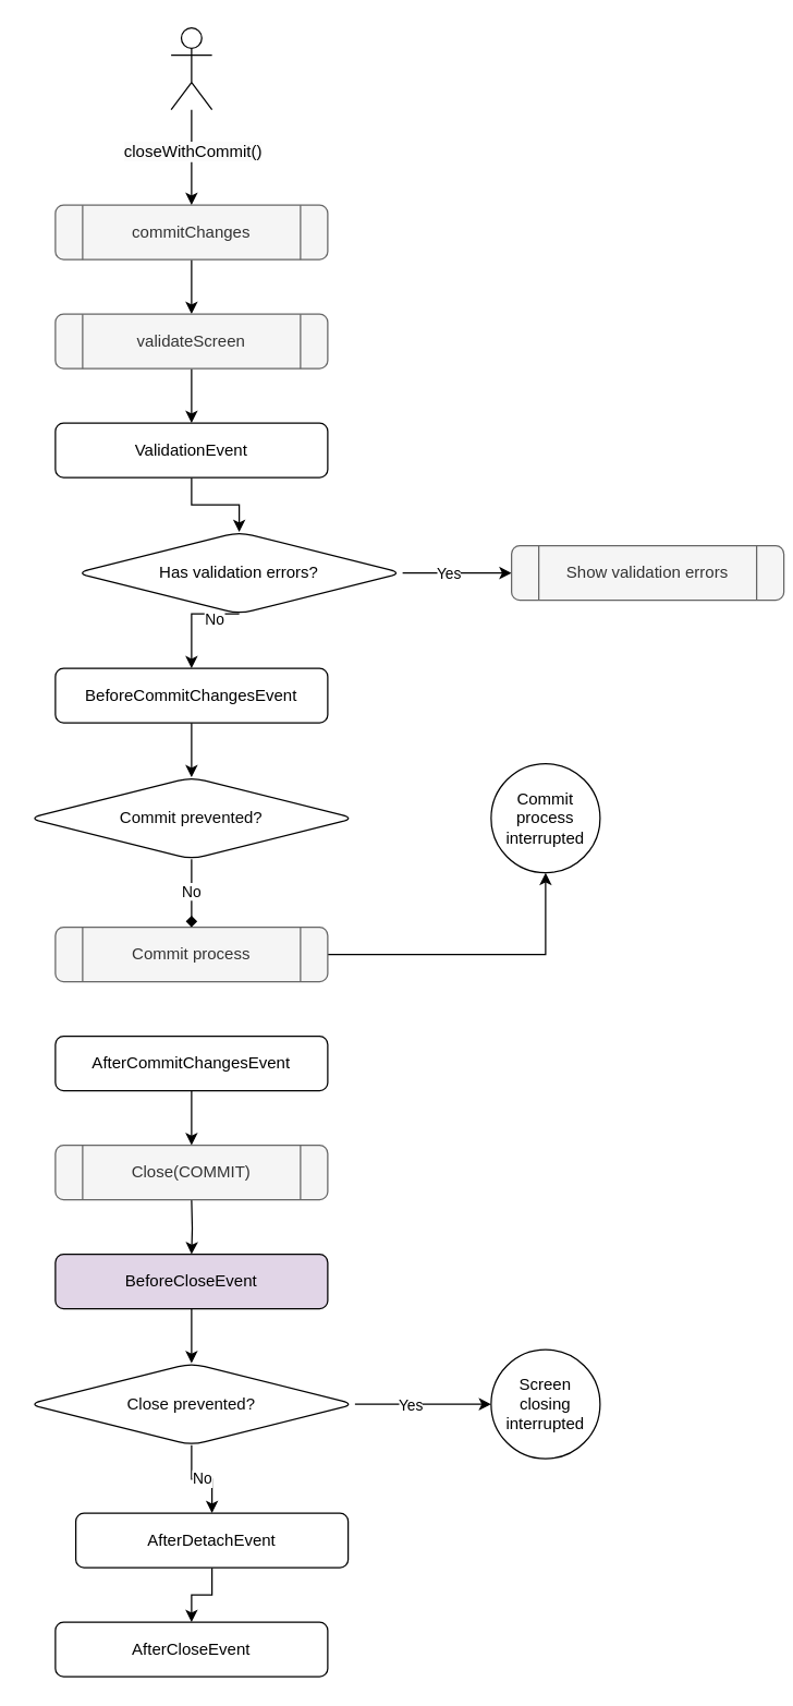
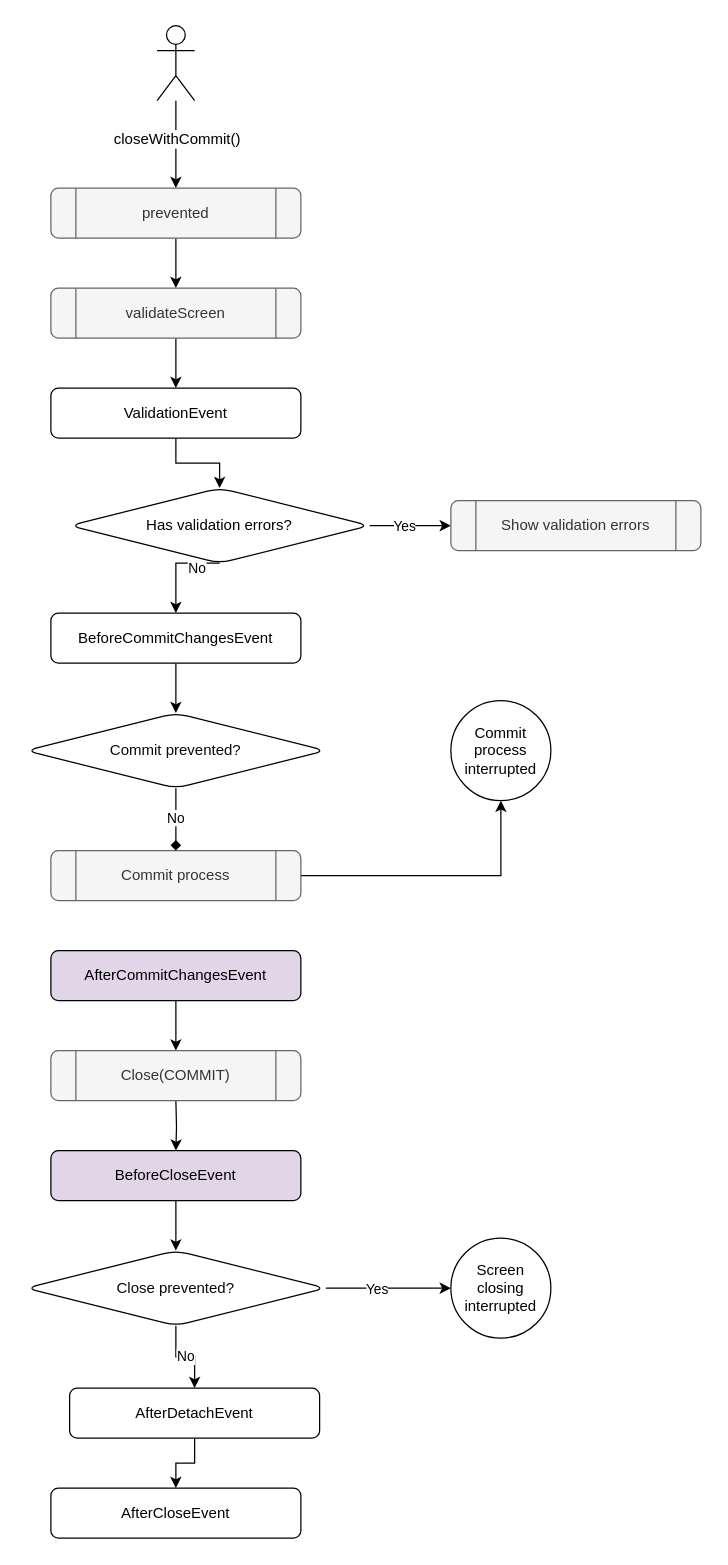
  <mxCell id="0" />
  <mxCell id="1" parent="0" />
  <mxCell id="2" style="edgeStyle=orthogonalEdgeStyle;rounded=0;orthogonalLoop=1;jettySize=auto;html=1;entryX=0.5;entryY=0;entryDx=0;entryDy=0;" parent="1" source="3" target="36" edge="1"><mxGeometry relative="1" as="geometry" /></mxCell>
  <mxCell id="3" value="BeforeCloseEvent" style="whiteSpace=wrap;html=1;rounded=1;fillColor=#e1d5e7;" parent="1" vertex="1"><mxGeometry x="40" y="920" width="200" height="40" as="geometry" /></mxCell>
  <mxCell id="4" style="edgeStyle=orthogonalEdgeStyle;rounded=0;orthogonalLoop=1;jettySize=auto;html=1;entryX=0.5;entryY=0;entryDx=0;entryDy=0;" edge="1" parent="1" source="5" target="38"><mxGeometry relative="1" as="geometry" /></mxCell>
  <mxCell id="5" value="AfterDetachEvent" style="whiteSpace=wrap;html=1;rounded=1;" parent="1" vertex="1"><mxGeometry x="55" y="1110" width="200" height="40" as="geometry" /></mxCell>
  <mxCell id="6" value="" style="edgeStyle=orthogonalEdgeStyle;rounded=0;orthogonalLoop=1;jettySize=auto;html=1;" parent="1" source="7" target="19" edge="1"><mxGeometry relative="1" as="geometry" /></mxCell>
- <mxCell id="7" value="commitChanges" style="shape=process;whiteSpace=wrap;html=1;backgroundOutline=1;rounded=1;fillColor=#f5f5f5;fontColor=#333333;strokeColor=#666666;" parent="1" vertex="1"><mxGeometry x="40" y="150" width="200" height="40" as="geometry" /></mxCell>
+ <mxCell id="7" value="prevented" style="shape=process;whiteSpace=wrap;html=1;backgroundOutline=1;rounded=1;fillColor=#f5f5f5;fontColor=#333333;strokeColor=#666666;" parent="1" vertex="1"><mxGeometry x="40" y="150" width="200" height="40" as="geometry" /></mxCell>
  <mxCell id="8" value="" style="edgeStyle=orthogonalEdgeStyle;rounded=0;orthogonalLoop=1;jettySize=auto;html=1;exitX=0.5;exitY=1;exitDx=0;exitDy=0;entryX=0.5;entryY=0;entryDx=0;entryDy=0;" parent="1" source="12" target="21" edge="1"><mxGeometry relative="1" as="geometry"><Array as="points"><mxPoint x="140" y="480" /><mxPoint x="140" y="480" /></Array><mxPoint x="-100" y="390" as="targetPoint" /></mxGeometry></mxCell>
  <mxCell id="9" value="No" style="edgeLabel;html=1;align=center;verticalAlign=middle;resizable=0;points=[];" parent="8" vertex="1" connectable="0"><mxGeometry x="-0.438" y="-2" relative="1" as="geometry"><mxPoint x="2" y="5" as="offset" /></mxGeometry></mxCell>
  <mxCell id="10" value="" style="edgeStyle=orthogonalEdgeStyle;rounded=0;orthogonalLoop=1;jettySize=auto;html=1;exitX=1;exitY=0.5;exitDx=0;exitDy=0;" parent="1" source="12" target="15" edge="1"><mxGeometry relative="1" as="geometry"><Array as="points"><mxPoint x="360" y="420" /></Array></mxGeometry></mxCell>
  <mxCell id="11" value="Yes" style="edgeLabel;html=1;align=center;verticalAlign=middle;resizable=0;points=[];rotation=0;" parent="10" vertex="1" connectable="0"><mxGeometry x="-0.212" y="2" relative="1" as="geometry"><mxPoint x="1" y="2" as="offset" /></mxGeometry></mxCell>
  <mxCell id="12" value="Has validation errors?" style="rhombus;whiteSpace=wrap;html=1;rounded=1;" parent="1" vertex="1"><mxGeometry x="55" y="390" width="240" height="60" as="geometry" /></mxCell>
  <mxCell id="13" value="" style="edgeStyle=orthogonalEdgeStyle;rounded=0;orthogonalLoop=1;jettySize=auto;html=1;" parent="1" source="14" target="32" edge="1"><mxGeometry relative="1" as="geometry" /></mxCell>
  <mxCell id="14" value="Commit process" style="shape=process;whiteSpace=wrap;html=1;backgroundOutline=1;rounded=1;fillColor=#f5f5f5;fontColor=#333333;strokeColor=#666666;" parent="1" vertex="1"><mxGeometry x="40" y="680" width="200" height="40" as="geometry" /></mxCell>
- <mxCell id="15" value="Show validation errors" style="shape=process;whiteSpace=wrap;html=1;backgroundOutline=1;rounded=1;fillColor=#f5f5f5;fontColor=#333333;strokeColor=#666666;" parent="1" vertex="1"><mxGeometry x="375" y="400" width="200" height="40" as="geometry" /></mxCell>
+ <mxCell id="15" value="Show validation errors" style="shape=process;whiteSpace=wrap;html=1;backgroundOutline=1;rounded=1;fillColor=#f5f5f5;fontColor=#333333;strokeColor=#666666;" parent="1" vertex="1"><mxGeometry x="360" y="400" width="200" height="40" as="geometry" /></mxCell>
  <mxCell id="16" style="edgeStyle=orthogonalEdgeStyle;rounded=0;orthogonalLoop=1;jettySize=auto;html=1;entryX=0.5;entryY=0;entryDx=0;entryDy=0;" parent="1" source="17" target="12" edge="1"><mxGeometry relative="1" as="geometry" /></mxCell>
  <mxCell id="17" value="ValidationEvent" style="rounded=1;whiteSpace=wrap;html=1;" parent="1" vertex="1"><mxGeometry x="40" y="310" width="200" height="40" as="geometry" /></mxCell>
  <mxCell id="18" style="edgeStyle=orthogonalEdgeStyle;rounded=0;orthogonalLoop=1;jettySize=auto;html=1;entryX=0.5;entryY=0;entryDx=0;entryDy=0;" parent="1" source="19" target="17" edge="1"><mxGeometry relative="1" as="geometry" /></mxCell>
  <mxCell id="19" value="validateScreen" style="shape=process;whiteSpace=wrap;html=1;backgroundOutline=1;rounded=1;fillColor=#f5f5f5;fontColor=#333333;strokeColor=#666666;" parent="1" vertex="1"><mxGeometry x="40" y="230" width="200" height="40" as="geometry" /></mxCell>
  <mxCell id="20" value="" style="edgeStyle=orthogonalEdgeStyle;rounded=0;orthogonalLoop=1;jettySize=auto;html=1;" parent="1" source="21" target="31" edge="1"><mxGeometry relative="1" as="geometry" /></mxCell>
  <mxCell id="21" value="BeforeCommitChangesEvent" style="rounded=1;whiteSpace=wrap;html=1;" parent="1" vertex="1"><mxGeometry x="40" y="490" width="200" height="40" as="geometry" /></mxCell>
  <mxCell id="22" value="" style="edgeStyle=orthogonalEdgeStyle;rounded=0;orthogonalLoop=1;jettySize=auto;html=1;" parent="1" source="23" target="28" edge="1"><mxGeometry relative="1" as="geometry" /></mxCell>
- <mxCell id="23" value="AfterCommitChangesEvent" style="rounded=1;whiteSpace=wrap;html=1;" parent="1" vertex="1"><mxGeometry x="40" y="760" width="200" height="40" as="geometry" /></mxCell>
+ <mxCell id="23" value="AfterCommitChangesEvent" style="rounded=1;whiteSpace=wrap;html=1;fillColor=#e1d5e7;" parent="1" vertex="1"><mxGeometry x="40" y="760" width="200" height="40" as="geometry" /></mxCell>
  <mxCell id="24" style="edgeStyle=orthogonalEdgeStyle;rounded=0;orthogonalLoop=1;jettySize=auto;html=1;entryX=0.5;entryY=0;entryDx=0;entryDy=0;" parent="1" target="3" edge="1"><mxGeometry relative="1" as="geometry"><mxPoint x="140" y="880" as="sourcePoint" /></mxGeometry></mxCell>
  <mxCell id="25" style="edgeStyle=orthogonalEdgeStyle;rounded=0;orthogonalLoop=1;jettySize=auto;html=1;entryX=0.5;entryY=0;entryDx=0;entryDy=0;" parent="1" source="27" target="7" edge="1"><mxGeometry relative="1" as="geometry" /></mxCell>
  <mxCell id="26" value="&lt;span style=&quot;font-size: 12px; text-wrap: wrap; background-color: rgb(251, 251, 251);&quot;&gt;closeWithCommit()&lt;/span&gt;" style="edgeLabel;html=1;align=center;verticalAlign=middle;resizable=0;points=[];" parent="25" vertex="1" connectable="0"><mxGeometry x="-0.03" y="1" relative="1" as="geometry"><mxPoint x="-1" y="-4" as="offset" /></mxGeometry></mxCell>
  <mxCell id="27" value="" style="shape=umlActor;verticalLabelPosition=bottom;verticalAlign=top;html=1;outlineConnect=0;" parent="1" vertex="1"><mxGeometry x="125" y="20" width="30" height="60" as="geometry" /></mxCell>
  <mxCell id="28" value="Close(COMMIT)" style="shape=process;whiteSpace=wrap;html=1;backgroundOutline=1;rounded=1;fillColor=#f5f5f5;fontColor=#333333;strokeColor=#666666;" parent="1" vertex="1"><mxGeometry x="40" y="840" width="200" height="40" as="geometry" /></mxCell>
  <mxCell id="29" style="edgeStyle=orthogonalEdgeStyle;rounded=0;orthogonalLoop=1;jettySize=auto;html=1;entryX=0.5;entryY=0;entryDx=0;entryDy=0;endArrow=diamond;" parent="1" source="31" target="14" edge="1"><mxGeometry relative="1" as="geometry" /></mxCell>
  <mxCell id="30" value="No" style="edgeLabel;html=1;align=center;verticalAlign=middle;resizable=0;points=[];" parent="29" vertex="1" connectable="0"><mxGeometry x="-0.1" y="-1" relative="1" as="geometry"><mxPoint as="offset" /></mxGeometry></mxCell>
  <mxCell id="31" value="&lt;div style=&quot;background-color:#ffffff;color:#080808&quot;&gt;&lt;pre style=&quot;&quot;&gt;&lt;font style=&quot;font-size: 12px;&quot; face=&quot;Helvetica&quot;&gt;Commit prevented?&lt;/font&gt;&lt;/pre&gt;&lt;/div&gt;" style="rhombus;whiteSpace=wrap;html=1;rounded=1;" parent="1" vertex="1"><mxGeometry x="20" y="570" width="240" height="60" as="geometry" /></mxCell>
  <mxCell id="32" value="Commit process interrupted" style="ellipse;whiteSpace=wrap;html=1;rounded=1;" parent="1" vertex="1"><mxGeometry x="360" y="560" width="80" height="80" as="geometry" /></mxCell>
  <mxCell id="33" value="No" style="edgeStyle=orthogonalEdgeStyle;rounded=0;orthogonalLoop=1;jettySize=auto;html=1;entryX=0.5;entryY=0;entryDx=0;entryDy=0;" parent="1" source="36" target="5" edge="1"><mxGeometry relative="1" as="geometry" /></mxCell>
  <mxCell id="34" style="edgeStyle=orthogonalEdgeStyle;rounded=0;orthogonalLoop=1;jettySize=auto;html=1;entryX=0;entryY=0.5;entryDx=0;entryDy=0;" parent="1" source="36" target="37" edge="1"><mxGeometry relative="1" as="geometry" /></mxCell>
  <mxCell id="35" value="Yes" style="edgeLabel;html=1;align=center;verticalAlign=middle;resizable=0;points=[];" parent="34" vertex="1" connectable="0"><mxGeometry x="-0.02" y="-1" relative="1" as="geometry"><mxPoint x="-9" y="-1" as="offset" /></mxGeometry></mxCell>
  <mxCell id="36" value="&lt;div style=&quot;background-color:#ffffff;color:#080808&quot;&gt;&lt;pre style=&quot;&quot;&gt;&lt;font style=&quot;font-size: 12px;&quot; face=&quot;Helvetica&quot;&gt;Close prevented?&lt;/font&gt;&lt;/pre&gt;&lt;/div&gt;" style="rhombus;whiteSpace=wrap;html=1;rounded=1;" parent="1" vertex="1"><mxGeometry x="20" y="1000" width="240" height="60" as="geometry" /></mxCell>
  <mxCell id="37" value="Screen closing interrupted" style="ellipse;whiteSpace=wrap;html=1;rounded=1;" parent="1" vertex="1"><mxGeometry x="360" y="990" width="80" height="80" as="geometry" /></mxCell>
  <mxCell id="38" value="AfterCloseEvent" style="whiteSpace=wrap;html=1;rounded=1;" vertex="1" parent="1"><mxGeometry x="40" y="1190" width="200" height="40" as="geometry" /></mxCell>
